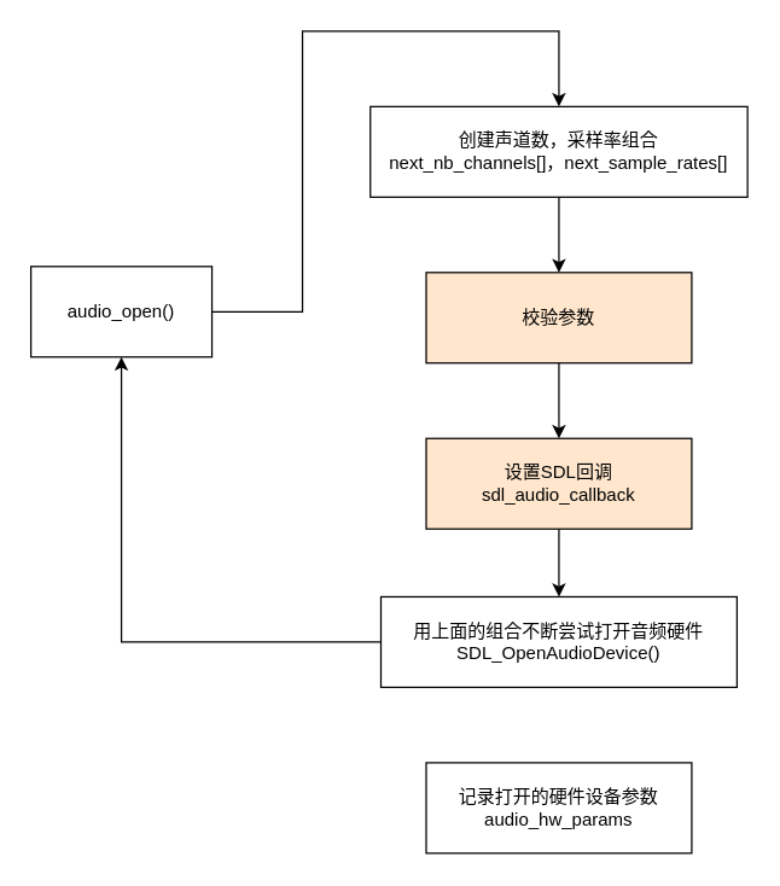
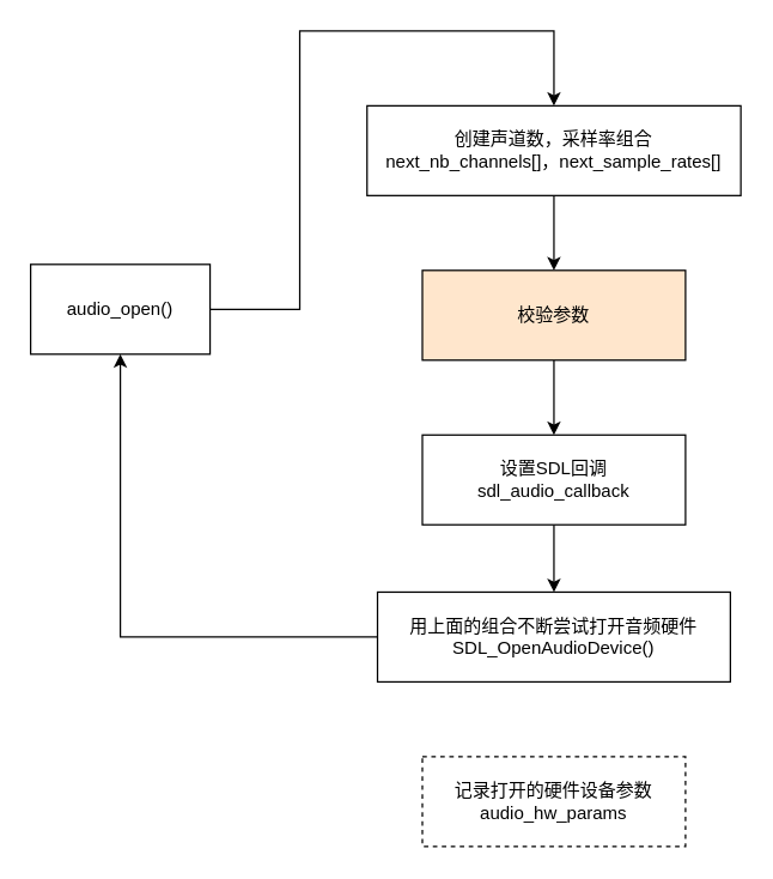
  <mxCell id="0" />
  <mxCell id="1" parent="0" />
  <mxCell id="2" value="audio_open()" style="rounded=0;whiteSpace=wrap;html=1;" parent="1" vertex="1"><mxGeometry x="20" y="176" width="120" height="60" as="geometry" /></mxCell>
  <mxCell id="3" value="" style="edgeStyle=orthogonalEdgeStyle;rounded=0;orthogonalLoop=1;jettySize=auto;html=1;" parent="1" source="4" target="6" edge="1"><mxGeometry relative="1" as="geometry" /></mxCell>
  <mxCell id="4" value="创建声道数，采样率组合&lt;br&gt;next_nb_channels[]，next_sample_rates[]" style="rounded=0;whiteSpace=wrap;html=1;" parent="1" vertex="1"><mxGeometry x="245" y="70" width="250" height="60" as="geometry" /></mxCell>
  <mxCell id="5" value="" style="edgeStyle=orthogonalEdgeStyle;rounded=0;orthogonalLoop=1;jettySize=auto;html=1;" parent="1" source="6" target="8" edge="1"><mxGeometry relative="1" as="geometry" /></mxCell>
  <mxCell id="6" value="校验参数" style="rounded=0;whiteSpace=wrap;html=1;fillColor=#ffe6cc;" parent="1" vertex="1"><mxGeometry x="282" y="180" width="176" height="60" as="geometry" /></mxCell>
  <mxCell id="7" value="" style="edgeStyle=orthogonalEdgeStyle;rounded=0;orthogonalLoop=1;jettySize=auto;html=1;" parent="1" source="8" target="10" edge="1"><mxGeometry relative="1" as="geometry" /></mxCell>
- <mxCell id="8" value="设置SDL回调&lt;br&gt;sdl_audio_callback" style="rounded=0;whiteSpace=wrap;html=1;fillColor=#ffe6cc;" parent="1" vertex="1"><mxGeometry x="282" y="290" width="176" height="60" as="geometry" /></mxCell>
+ <mxCell id="8" value="设置SDL回调&lt;br&gt;sdl_audio_callback" style="rounded=0;whiteSpace=wrap;html=1;" parent="1" vertex="1"><mxGeometry x="282" y="290" width="176" height="60" as="geometry" /></mxCell>
  <mxCell id="9" value="" style="edgeStyle=orthogonalEdgeStyle;rounded=0;orthogonalLoop=1;jettySize=auto;html=1;" parent="1" source="10" target="2" edge="1"><mxGeometry relative="1" as="geometry" /></mxCell>
  <mxCell id="10" value="用上面的组合不断尝试打开音频硬件&lt;br&gt;SDL_OpenAudioDevice()" style="rounded=0;whiteSpace=wrap;html=1;" parent="1" vertex="1"><mxGeometry x="252" y="395" width="236" height="60" as="geometry" /></mxCell>
- <mxCell id="11" value="记录打开的硬件设备参数&lt;br&gt;audio_hw_params" style="rounded=0;whiteSpace=wrap;html=1;" parent="1" vertex="1"><mxGeometry x="282" y="505" width="176" height="60" as="geometry" /></mxCell>
+ <mxCell id="11" value="记录打开的硬件设备参数&lt;br&gt;audio_hw_params" style="rounded=0;whiteSpace=wrap;html=1;dashed=1;" parent="1" vertex="1"><mxGeometry x="282" y="505" width="176" height="60" as="geometry" /></mxCell>
  <mxCell id="12" value="" style="endArrow=classic;html=1;rounded=0;exitX=1;exitY=0.5;exitDx=0;exitDy=0;entryX=0.5;entryY=0;entryDx=0;entryDy=0;" parent="1" source="2" target="4" edge="1"><mxGeometry width="50" height="50" relative="1" as="geometry"><mxPoint x="100" y="380" as="sourcePoint" /><mxPoint x="150" y="330" as="targetPoint" /><Array as="points"><mxPoint x="200" y="206" /><mxPoint x="200" y="20" /><mxPoint x="370" y="20" /></Array></mxGeometry></mxCell>
